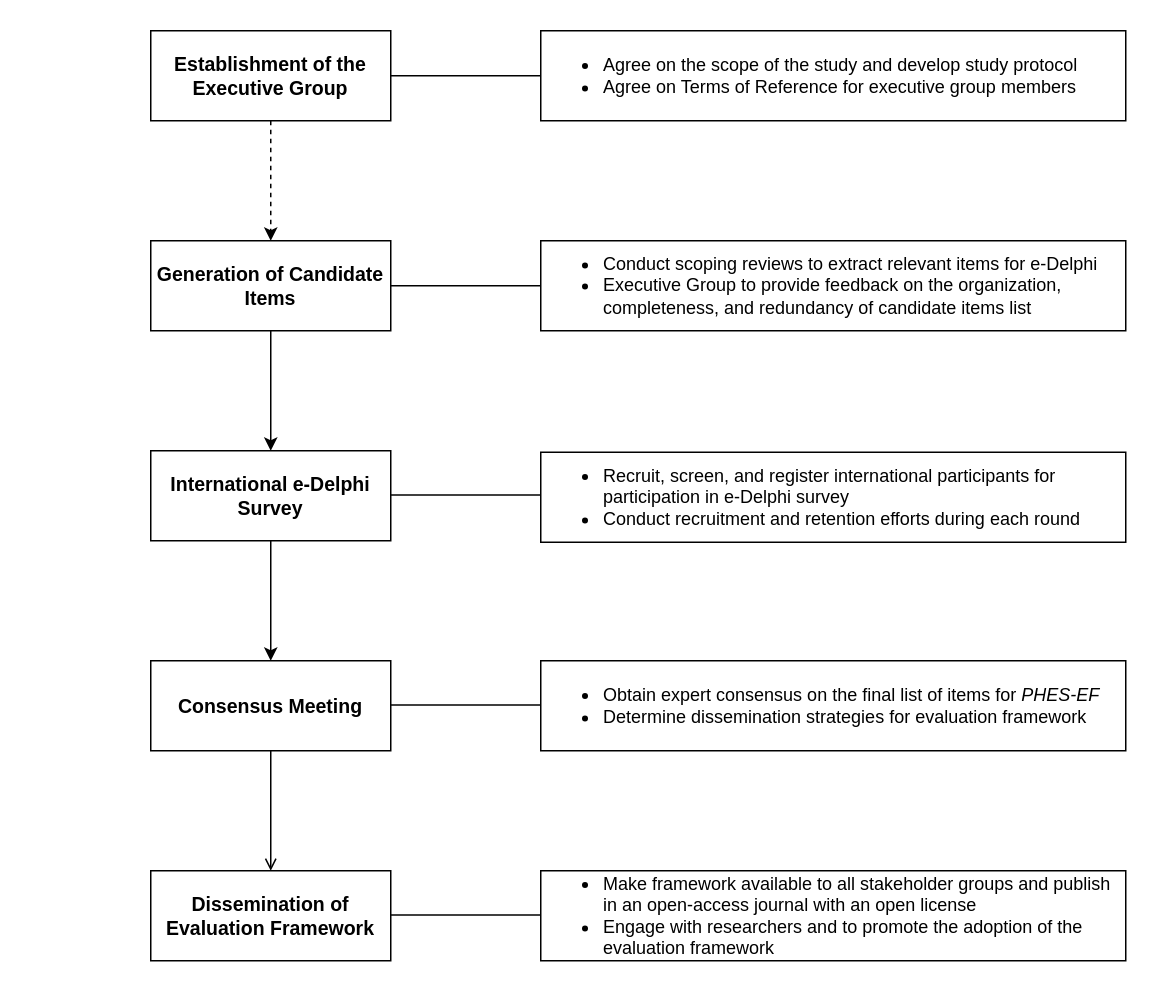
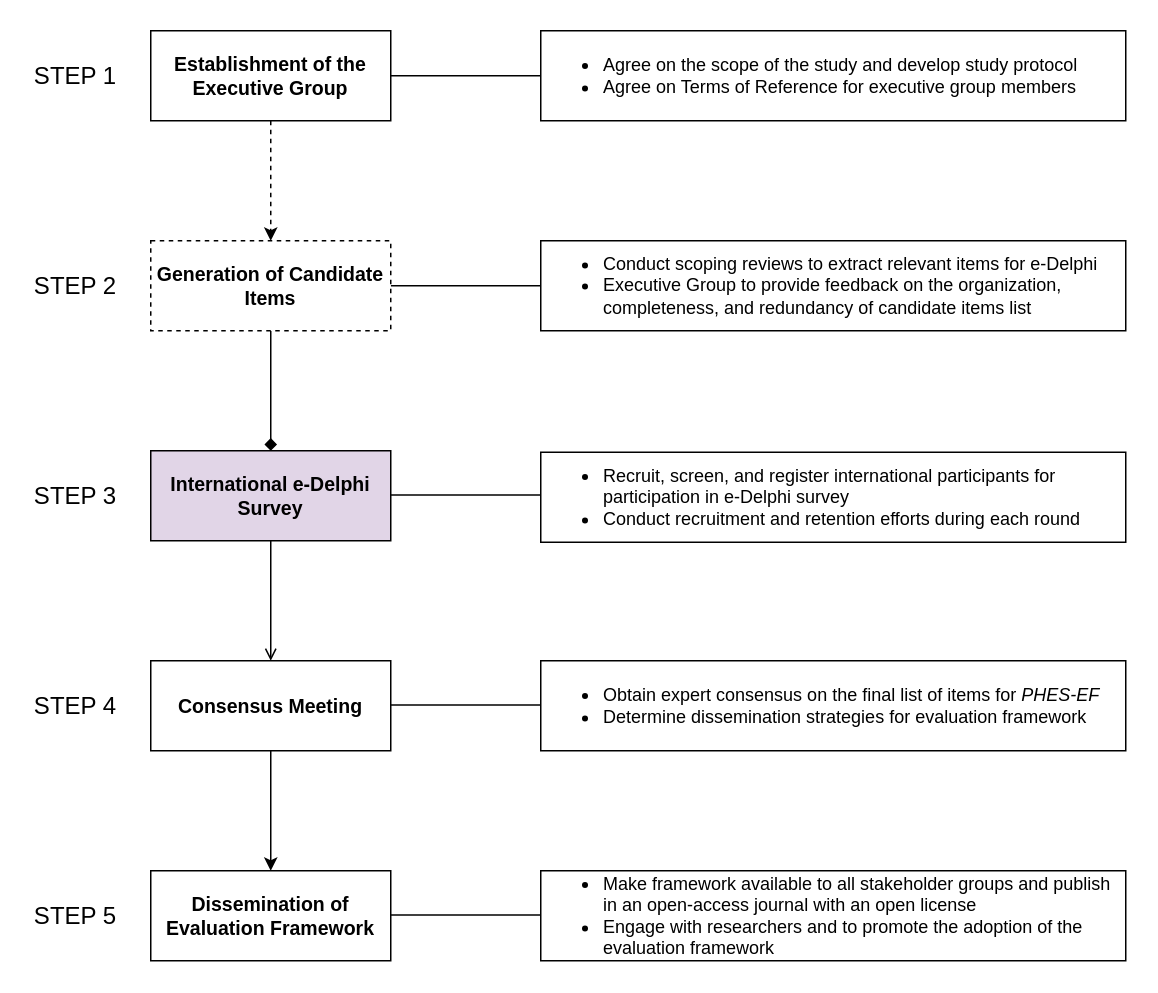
  <mxCell id="0" />
  <mxCell id="1" parent="0" />
  <mxCell id="2" value="" style="edgeStyle=orthogonalEdgeStyle;rounded=0;orthogonalLoop=1;jettySize=auto;html=1;dashed=1;" parent="1" source="5" target="8" edge="1"><mxGeometry relative="1" as="geometry" /></mxCell>
  <mxCell id="3" value="" style="edgeStyle=orthogonalEdgeStyle;rounded=0;orthogonalLoop=1;jettySize=auto;html=1;strokeColor=none;endArrow=none;endFill=0;" parent="1" target="14" edge="1"><mxGeometry relative="1" as="geometry"><mxPoint x="260" y="50" as="sourcePoint" /></mxGeometry></mxCell>
  <mxCell id="4" value="" style="edgeStyle=orthogonalEdgeStyle;rounded=0;orthogonalLoop=1;jettySize=auto;html=1;endArrow=none;endFill=0;" parent="1" source="5" target="14" edge="1"><mxGeometry relative="1" as="geometry" /></mxCell>
  <mxCell id="5" value="Establishment of the Executive Group" style="rounded=0;whiteSpace=wrap;html=1;fontStyle=1;fontSize=13;" parent="1" vertex="1"><mxGeometry x="100" y="20" width="160" height="60" as="geometry" /></mxCell>
- <mxCell id="6" value="" style="edgeStyle=orthogonalEdgeStyle;rounded=0;orthogonalLoop=1;jettySize=auto;html=1;" parent="1" source="8" target="10" edge="1"><mxGeometry relative="1" as="geometry" /></mxCell>
+ <mxCell id="6" value="" style="edgeStyle=orthogonalEdgeStyle;rounded=0;orthogonalLoop=1;jettySize=auto;html=1;endArrow=diamond;" parent="1" source="8" target="10" edge="1"><mxGeometry relative="1" as="geometry" /></mxCell>
  <mxCell id="7" value="" style="edgeStyle=orthogonalEdgeStyle;rounded=0;orthogonalLoop=1;jettySize=auto;html=1;endArrow=none;endFill=0;" parent="1" source="8" target="15" edge="1"><mxGeometry relative="1" as="geometry" /></mxCell>
- <mxCell id="8" value="Generation of Candidate Items" style="rounded=0;whiteSpace=wrap;html=1;fontStyle=1;fontSize=13;" parent="1" vertex="1"><mxGeometry x="100" y="160" width="160" height="60" as="geometry" /></mxCell>
- <mxCell id="9" value="" style="edgeStyle=orthogonalEdgeStyle;rounded=0;orthogonalLoop=1;jettySize=auto;html=1;" parent="1" source="10" target="12" edge="1"><mxGeometry relative="1" as="geometry" /></mxCell>
- <mxCell id="10" value="International e-Delphi Survey" style="rounded=0;whiteSpace=wrap;html=1;fontStyle=1;fontSize=13;" parent="1" vertex="1"><mxGeometry x="100" y="300" width="160" height="60" as="geometry" /></mxCell>
- <mxCell id="11" value="" style="edgeStyle=orthogonalEdgeStyle;rounded=0;orthogonalLoop=1;jettySize=auto;html=1;endArrow=open;" parent="1" source="12" target="13" edge="1"><mxGeometry relative="1" as="geometry" /></mxCell>
+ <mxCell id="8" value="Generation of Candidate Items" style="rounded=0;whiteSpace=wrap;html=1;fontStyle=1;fontSize=13;dashed=1;" parent="1" vertex="1"><mxGeometry x="100" y="160" width="160" height="60" as="geometry" /></mxCell>
+ <mxCell id="9" value="" style="edgeStyle=orthogonalEdgeStyle;rounded=0;orthogonalLoop=1;jettySize=auto;html=1;endArrow=open;" parent="1" source="10" target="12" edge="1"><mxGeometry relative="1" as="geometry" /></mxCell>
+ <mxCell id="10" value="International e-Delphi Survey" style="rounded=0;whiteSpace=wrap;html=1;fontStyle=1;fontSize=13;fillColor=#e1d5e7;" parent="1" vertex="1"><mxGeometry x="100" y="300" width="160" height="60" as="geometry" /></mxCell>
+ <mxCell id="11" value="" style="edgeStyle=orthogonalEdgeStyle;rounded=0;orthogonalLoop=1;jettySize=auto;html=1;" parent="1" source="12" target="13" edge="1"><mxGeometry relative="1" as="geometry" /></mxCell>
  <mxCell id="12" value="Consensus Meeting" style="rounded=0;whiteSpace=wrap;html=1;fontStyle=1;fontSize=13;" parent="1" vertex="1"><mxGeometry x="100" y="440" width="160" height="60" as="geometry" /></mxCell>
  <mxCell id="13" value="Dissemination of Evaluation Framework" style="rounded=0;whiteSpace=wrap;html=1;fontStyle=1;fontSize=13;" parent="1" vertex="1"><mxGeometry x="100" y="580" width="160" height="60" as="geometry" /></mxCell>
  <mxCell id="14" value="&lt;ul&gt;&lt;li&gt;&lt;span style=&quot;background-color: initial; text-align: justify;&quot;&gt;Agree on the scope of the study and develop study protocol&lt;/span&gt;&lt;/li&gt;&lt;li style=&quot;text-align: justify;&quot;&gt;Agree on Terms of Reference for executive group members&lt;/li&gt;&lt;/ul&gt;" style="whiteSpace=wrap;html=1;rounded=0;align=left;" parent="1" vertex="1"><mxGeometry x="360" y="20" width="390" height="60" as="geometry" /></mxCell>
  <mxCell id="15" value="&lt;ul&gt;&lt;li&gt;&lt;span style=&quot;background-color: initial; text-align: justify;&quot;&gt;Conduct scoping reviews to extract&amp;nbsp;&lt;/span&gt;relevant items for e-Delphi&lt;/li&gt;&lt;li&gt;Executive Group to provide feedback on the organization, completeness, and redundancy of candidate items list&lt;/li&gt;&lt;/ul&gt;" style="whiteSpace=wrap;html=1;rounded=0;align=left;" parent="1" vertex="1"><mxGeometry x="360" y="160" width="390" height="60" as="geometry" /></mxCell>
  <mxCell id="16" value="&lt;ul&gt;&lt;li style=&quot;&quot;&gt;Recruit, screen, and register international participants for participation in e-Delphi survey&lt;/li&gt;&lt;li style=&quot;&quot;&gt;Conduct recruitment and retention efforts during each round&lt;/li&gt;&lt;/ul&gt;" style="whiteSpace=wrap;html=1;rounded=0;align=left;" parent="1" vertex="1"><mxGeometry x="360" y="301" width="390" height="60" as="geometry" /></mxCell>
  <mxCell id="17" value="" style="edgeStyle=orthogonalEdgeStyle;rounded=0;orthogonalLoop=1;jettySize=auto;html=1;endArrow=none;endFill=0;" parent="1" edge="1"><mxGeometry relative="1" as="geometry"><mxPoint x="260" y="329.5" as="sourcePoint" /><mxPoint x="360" y="329.5" as="targetPoint" /></mxGeometry></mxCell>
  <mxCell id="18" value="&lt;ul&gt;&lt;li style=&quot;&quot;&gt;Obtain expert consensus on the final list of items for &lt;i&gt;PHES-EF&lt;/i&gt;&lt;/li&gt;&lt;li style=&quot;&quot;&gt;Determine dissemination strategies for evaluation framework&lt;/li&gt;&lt;/ul&gt;" style="whiteSpace=wrap;html=1;rounded=0;align=left;" parent="1" vertex="1"><mxGeometry x="360" y="440" width="390" height="60" as="geometry" /></mxCell>
  <mxCell id="19" value="&lt;ul&gt;&lt;li style=&quot;&quot;&gt;Make framework available to all stakeholder groups and publish in an open-access journal with an open license&lt;/li&gt;&lt;li style=&quot;&quot;&gt;Engage with researchers and to promote the adoption of the evaluation framework&lt;/li&gt;&lt;/ul&gt;" style="whiteSpace=wrap;html=1;rounded=0;align=left;" parent="1" vertex="1"><mxGeometry x="360" y="580" width="390" height="60" as="geometry" /></mxCell>
  <mxCell id="20" value="" style="edgeStyle=orthogonalEdgeStyle;rounded=0;orthogonalLoop=1;jettySize=auto;html=1;endArrow=none;endFill=0;" parent="1" edge="1"><mxGeometry relative="1" as="geometry"><mxPoint x="260" y="469.5" as="sourcePoint" /><mxPoint x="360" y="469.5" as="targetPoint" /></mxGeometry></mxCell>
  <mxCell id="21" value="" style="edgeStyle=orthogonalEdgeStyle;rounded=0;orthogonalLoop=1;jettySize=auto;html=1;endArrow=none;endFill=0;" parent="1" edge="1"><mxGeometry relative="1" as="geometry"><mxPoint x="260" y="609.5" as="sourcePoint" /><mxPoint x="360" y="609.5" as="targetPoint" /></mxGeometry></mxCell>
+ <mxCell id="22" value="STEP 1" style="text;html=1;strokeColor=none;fillColor=none;align=center;verticalAlign=middle;whiteSpace=wrap;rounded=0;fontSize=16;fontStyle=0" parent="1" vertex="1"><mxGeometry x="20" y="35" width="60" height="30" as="geometry" /></mxCell>
+ <mxCell id="23" value="STEP 2" style="text;html=1;strokeColor=none;fillColor=none;align=center;verticalAlign=middle;whiteSpace=wrap;rounded=0;fontSize=16;fontStyle=0" parent="1" vertex="1"><mxGeometry x="20" y="175" width="60" height="30" as="geometry" /></mxCell>
+ <mxCell id="24" value="STEP 3" style="text;html=1;strokeColor=none;fillColor=none;align=center;verticalAlign=middle;whiteSpace=wrap;rounded=0;fontSize=16;fontStyle=0" parent="1" vertex="1"><mxGeometry x="20" y="315" width="60" height="30" as="geometry" /></mxCell>
+ <mxCell id="25" value="STEP 5" style="text;html=1;strokeColor=none;fillColor=none;align=center;verticalAlign=middle;whiteSpace=wrap;rounded=0;fontSize=16;fontStyle=0" parent="1" vertex="1"><mxGeometry x="20" y="595" width="60" height="30" as="geometry" /></mxCell>
+ <mxCell id="26" value="STEP 4" style="text;html=1;strokeColor=none;fillColor=none;align=center;verticalAlign=middle;whiteSpace=wrap;rounded=0;fontSize=16;fontStyle=0" parent="1" vertex="1"><mxGeometry x="20" y="455" width="60" height="30" as="geometry" /></mxCell>
